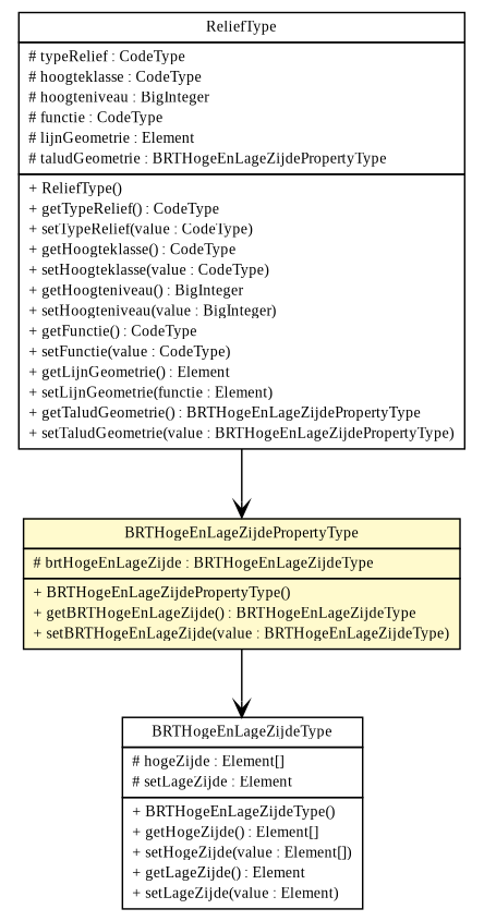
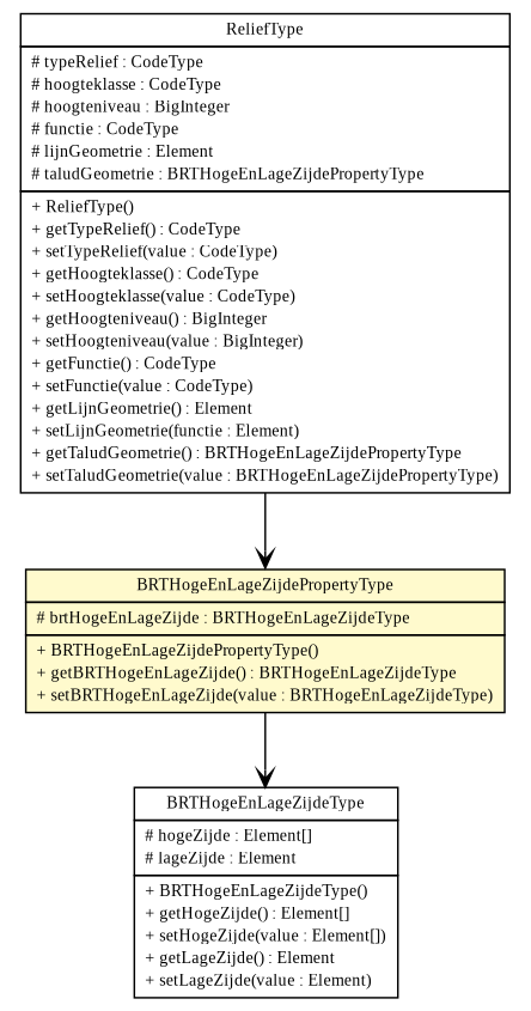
  digraph {
    fontname="Liberation Serif"
    nodesep=0.25
    ranksep=0.5
    node [fontcolor=black fontname="Liberation Serif" fontsize=10.0 shape=plaintext]
    edge [arrowhead=open color=black fontcolor=black fontname="Liberation Serif" fontsize=10.0 headport=p labelfontname=Helvetica labelfontsize=10 tailport=p]
    n1 [label=<<table title="nl.b3p.topnl.top10nl.ReliefType" border="0" cellborder="1" cellspacing="0" cellpadding="2" port="p" href="./ReliefType.html"> 		<tr><td><table border="0" cellspacing="0" cellpadding="1"> <tr><td align="center" balign="center"> ReliefType </td></tr> 		</table></td></tr> 		<tr><td><table border="0" cellspacing="0" cellpadding="1"> <tr><td align="left" balign="left"> # typeRelief : CodeType </td></tr> <tr><td align="left" balign="left"> # hoogteklasse : CodeType </td></tr> <tr><td align="left" balign="left"> # hoogteniveau : BigInteger </td></tr> <tr><td align="left" balign="left"> # functie : CodeType </td></tr> <tr><td align="left" balign="left"> # lijnGeometrie : Element </td></tr> <tr><td align="left" balign="left"> # taludGeometrie : BRTHogeEnLageZijdePropertyType </td></tr> 		</table></td></tr> 		<tr><td><table border="0" cellspacing="0" cellpadding="1"> <tr><td align="left" balign="left"> + ReliefType() </td></tr> <tr><td align="left" balign="left"> + getTypeRelief() : CodeType </td></tr> <tr><td align="left" balign="left"> + setTypeRelief(value : CodeType) </td></tr> <tr><td align="left" balign="left"> + getHoogteklasse() : CodeType </td></tr> <tr><td align="left" balign="left"> + setHoogteklasse(value : CodeType) </td></tr> <tr><td align="left" balign="left"> + getHoogteniveau() : BigInteger </td></tr> <tr><td align="left" balign="left"> + setHoogteniveau(value : BigInteger) </td></tr> <tr><td align="left" balign="left"> + getFunctie() : CodeType </td></tr> <tr><td align="left" balign="left"> + setFunctie(value : CodeType) </td></tr> <tr><td align="left" balign="left"> + getLijnGeometrie() : Element </td></tr> <tr><td align="left" balign="left"> + setLijnGeometrie(functie : Element) </td></tr> <tr><td align="left" balign="left"> + getTaludGeometrie() : BRTHogeEnLageZijdePropertyType </td></tr> <tr><td align="left" balign="left"> + setTaludGeometrie(value : BRTHogeEnLageZijdePropertyType) </td></tr> 		</table></td></tr> 		</table>>]
    n2 [label=<<table title="nl.b3p.topnl.top10nl.BRTHogeEnLageZijdePropertyType" border="0" cellborder="1" cellspacing="0" cellpadding="2" port="p" bgcolor="lemonChiffon" href="./BRTHogeEnLageZijdePropertyType.html"> 		<tr><td><table border="0" cellspacing="0" cellpadding="1"> <tr><td align="center" balign="center"> BRTHogeEnLageZijdePropertyType </td></tr> 		</table></td></tr> 		<tr><td><table border="0" cellspacing="0" cellpadding="1"> <tr><td align="left" balign="left"> # brtHogeEnLageZijde : BRTHogeEnLageZijdeType </td></tr> 		</table></td></tr> 		<tr><td><table border="0" cellspacing="0" cellpadding="1"> <tr><td align="left" balign="left"> + BRTHogeEnLageZijdePropertyType() </td></tr> <tr><td align="left" balign="left"> + getBRTHogeEnLageZijde() : BRTHogeEnLageZijdeType </td></tr> <tr><td align="left" balign="left"> + setBRTHogeEnLageZijde(value : BRTHogeEnLageZijdeType) </td></tr> 		</table></td></tr> 		</table>>]
-   n3 [label=<<table title="nl.b3p.topnl.top10nl.BRTHogeEnLageZijdeType" border="0" cellborder="1" cellspacing="0" cellpadding="2" port="p" href="./BRTHogeEnLageZijdeType.html"> 		<tr><td><table border="0" cellspacing="0" cellpadding="1"> <tr><td align="center" balign="center"> BRTHogeEnLageZijdeType </td></tr> 		</table></td></tr> 		<tr><td><table border="0" cellspacing="0" cellpadding="1"> <tr><td align="left" balign="left"> # hogeZijde : Element[] </td></tr> <tr><td align="left" balign="left"> # setLageZijde : Element </td></tr> 		</table></td></tr> 		<tr><td><table border="0" cellspacing="0" cellpadding="1"> <tr><td align="left" balign="left"> + BRTHogeEnLageZijdeType() </td></tr> <tr><td align="left" balign="left"> + getHogeZijde() : Element[] </td></tr> <tr><td align="left" balign="left"> + setHogeZijde(value : Element[]) </td></tr> <tr><td align="left" balign="left"> + getLageZijde() : Element </td></tr> <tr><td align="left" balign="left"> + setLageZijde(value : Element) </td></tr> 		</table></td></tr> 		</table>>]
+   n3 [label=<<table title="nl.b3p.topnl.top10nl.BRTHogeEnLageZijdeType" border="0" cellborder="1" cellspacing="0" cellpadding="2" port="p" href="./BRTHogeEnLageZijdeType.html"> 		<tr><td><table border="0" cellspacing="0" cellpadding="1"> <tr><td align="center" balign="center"> BRTHogeEnLageZijdeType </td></tr> 		</table></td></tr> 		<tr><td><table border="0" cellspacing="0" cellpadding="1"> <tr><td align="left" balign="left"> # hogeZijde : Element[] </td></tr> <tr><td align="left" balign="left"> # lageZijde : Element </td></tr> 		</table></td></tr> 		<tr><td><table border="0" cellspacing="0" cellpadding="1"> <tr><td align="left" balign="left"> + BRTHogeEnLageZijdeType() </td></tr> <tr><td align="left" balign="left"> + getHogeZijde() : Element[] </td></tr> <tr><td align="left" balign="left"> + setHogeZijde(value : Element[]) </td></tr> <tr><td align="left" balign="left"> + getLageZijde() : Element </td></tr> <tr><td align="left" balign="left"> + setLageZijde(value : Element) </td></tr> 		</table></td></tr> 		</table>>]
    n1 -> n2
    n2 -> n3
  }
